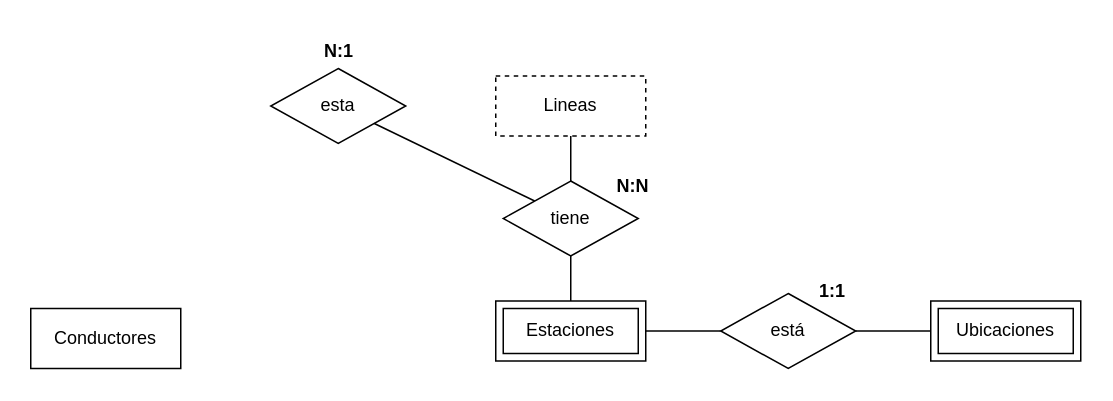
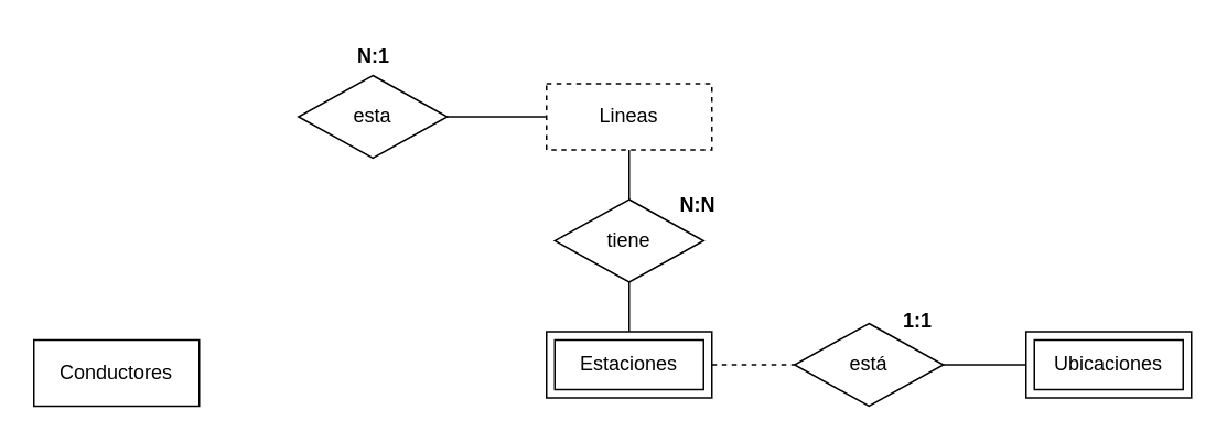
  <mxCell id="0" />
  <mxCell id="1" parent="0" />
  <mxCell id="2" value="&lt;div&gt;Lineas&lt;/div&gt;" style="whiteSpace=wrap;html=1;align=center;dashed=1;" vertex="1" parent="1"><mxGeometry x="330" y="50" width="100" height="40" as="geometry" /></mxCell>
  <mxCell id="3" value="Estaciones" style="shape=ext;margin=3;double=1;whiteSpace=wrap;html=1;align=center;" vertex="1" parent="1"><mxGeometry x="330" y="200" width="100" height="40" as="geometry" /></mxCell>
  <mxCell id="4" value="Ubicaciones" style="shape=ext;margin=3;double=1;whiteSpace=wrap;html=1;align=center;" vertex="1" parent="1"><mxGeometry x="620" y="200" width="100" height="40" as="geometry" /></mxCell>
  <mxCell id="5" value="esta" style="shape=rhombus;perimeter=rhombusPerimeter;whiteSpace=wrap;html=1;align=center;" vertex="1" parent="1"><mxGeometry x="180" y="45" width="90" height="50" as="geometry" /></mxCell>
- <mxCell id="6" value="" style="endArrow=none;html=1;rounded=0;" edge="1" parent="1" source="5" target="7"><mxGeometry relative="1" as="geometry"><mxPoint x="195" y="130" as="sourcePoint" /><mxPoint x="255" y="130" as="targetPoint" /></mxGeometry></mxCell>
+ <mxCell id="6" value="" style="endArrow=none;html=1;rounded=0;entryX=0;entryY=0.5;entryDx=0;entryDy=0;" edge="1" parent="1" source="5" target="2"><mxGeometry relative="1" as="geometry"><mxPoint x="195" y="130" as="sourcePoint" /><mxPoint x="255" y="130" as="targetPoint" /></mxGeometry></mxCell>
  <mxCell id="7" value="tiene" style="shape=rhombus;perimeter=rhombusPerimeter;whiteSpace=wrap;html=1;align=center;" vertex="1" parent="1"><mxGeometry x="335" y="120" width="90" height="50" as="geometry" /></mxCell>
  <mxCell id="8" value="" style="endArrow=none;html=1;rounded=0;entryX=0.5;entryY=1;entryDx=0;entryDy=0;exitX=0.5;exitY=0;exitDx=0;exitDy=0;" edge="1" parent="1" source="7" target="2"><mxGeometry relative="1" as="geometry"><mxPoint x="320" y="160" as="sourcePoint" /><mxPoint x="440" y="130" as="targetPoint" /></mxGeometry></mxCell>
  <mxCell id="9" value="" style="endArrow=none;html=1;rounded=0;entryX=0.5;entryY=1;entryDx=0;entryDy=0;exitX=0.5;exitY=0;exitDx=0;exitDy=0;" edge="1" parent="1" source="3" target="7"><mxGeometry relative="1" as="geometry"><mxPoint x="90" y="220" as="sourcePoint" /><mxPoint x="210" y="190" as="targetPoint" /></mxGeometry></mxCell>
- <mxCell id="10" value="" style="endArrow=none;html=1;rounded=0;entryX=0;entryY=0.5;entryDx=0;entryDy=0;exitX=1;exitY=0.5;exitDx=0;exitDy=0;" edge="1" parent="1" source="3" target="12"><mxGeometry relative="1" as="geometry"><mxPoint x="80" y="330" as="sourcePoint" /><mxPoint x="200" y="300" as="targetPoint" /></mxGeometry></mxCell>
+ <mxCell id="10" value="" style="endArrow=none;html=1;rounded=0;entryX=0;entryY=0.5;entryDx=0;entryDy=0;exitX=1;exitY=0.5;exitDx=0;exitDy=0;dashed=1;" edge="1" parent="1" source="3" target="12"><mxGeometry relative="1" as="geometry"><mxPoint x="80" y="330" as="sourcePoint" /><mxPoint x="200" y="300" as="targetPoint" /></mxGeometry></mxCell>
  <mxCell id="11" value="" style="endArrow=none;html=1;rounded=0;entryX=0;entryY=0.5;entryDx=0;entryDy=0;exitX=1;exitY=0.5;exitDx=0;exitDy=0;" edge="1" parent="1" source="12" target="4"><mxGeometry relative="1" as="geometry"><mxPoint x="90" y="340" as="sourcePoint" /><mxPoint x="210" y="310" as="targetPoint" /></mxGeometry></mxCell>
  <mxCell id="12" value="está" style="shape=rhombus;perimeter=rhombusPerimeter;whiteSpace=wrap;html=1;align=center;" vertex="1" parent="1"><mxGeometry x="480" y="195" width="90" height="50" as="geometry" /></mxCell>
  <mxCell id="13" value="Conductores" style="whiteSpace=wrap;html=1;align=center;" vertex="1" parent="1"><mxGeometry x="20" y="205" width="100" height="40" as="geometry" /></mxCell>
  <mxCell id="14" value="N:1" style="text;strokeColor=none;fillColor=none;spacingLeft=4;spacingRight=4;overflow=hidden;rotatable=0;points=[[0,0.5],[1,0.5]];portConstraint=eastwest;fontSize=12;fontStyle=1" vertex="1" parent="1"><mxGeometry x="210" y="20" width="40" height="30" as="geometry" /></mxCell>
  <mxCell id="15" value="1:1" style="text;strokeColor=none;fillColor=none;spacingLeft=4;spacingRight=4;overflow=hidden;rotatable=0;points=[[0,0.5],[1,0.5]];portConstraint=eastwest;fontSize=12;fontStyle=1" vertex="1" parent="1"><mxGeometry x="540" y="180" width="40" height="30" as="geometry" /></mxCell>
  <mxCell id="16" value="N:N" style="text;strokeColor=none;fillColor=none;spacingLeft=4;spacingRight=4;overflow=hidden;rotatable=0;points=[[0,0.5],[1,0.5]];portConstraint=eastwest;fontSize=12;fontStyle=1" vertex="1" parent="1"><mxGeometry x="405" y="110" width="40" height="30" as="geometry" /></mxCell>
